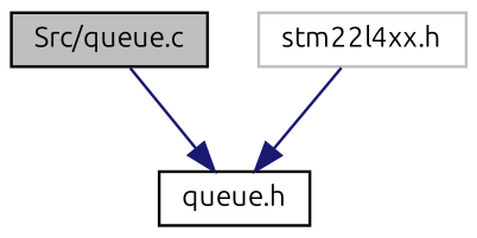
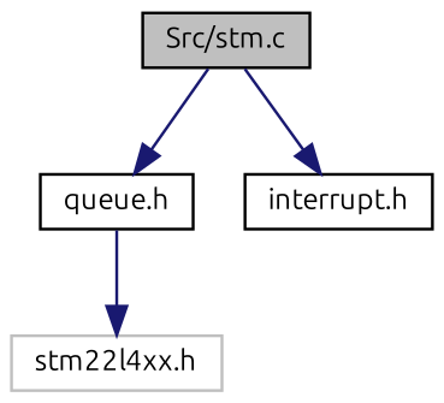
  digraph {
    fontname=Ubuntu
    node [color=black fillcolor=white fontname=Ubuntu fontsize=10 shape=record style=filled]
    edge [color=midnightblue fontname=Ubuntu fontsize=10 labelfontname=Helvetica labelfontsize=10 style=solid]
-   n1 [fillcolor=grey75 fontcolor=black height=0.2 label="Src/queue.c" width=0.4]
+   n1 [fillcolor=grey75 fontcolor=black height=0.2 label="Src/stm.c" width=0.4]
    n2 [height=0.2 label="queue.h" width=0.4]
+   n3 [height=0.2 label="interrupt.h" width=0.4]
    n4 [color=grey75 height=0.2 label="stm22l4xx.h" width=0.4]
    n1 -> n2
-   n4 -> n2
+   n1 -> n3
+   n2 -> n4
  }
